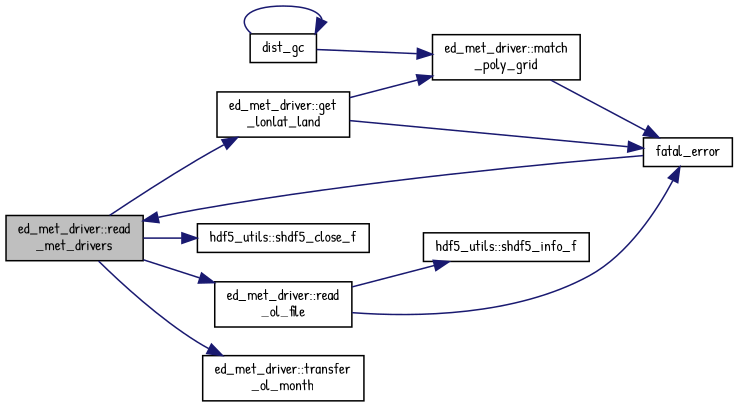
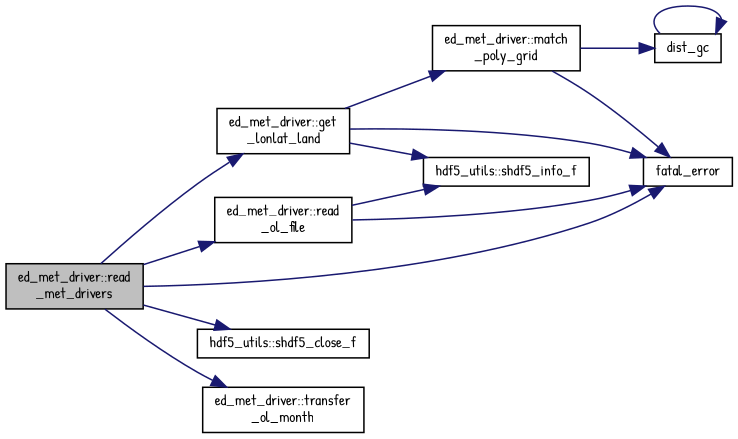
  digraph {
    fontname="Patrick Hand"
    rankdir=LR
    node [color=black fillcolor=white fontname="Patrick Hand" fontsize=10 shape=record style=filled]
    edge [color=midnightblue fontname="Patrick Hand" fontsize=10 labelfontname=Helvetica labelfontsize=10 style=solid]
    n1 [fillcolor=grey75 fontcolor=black height=0.2 label="ed_met_driver::read\l_met_drivers" width=0.4]
    n2 [height=0.2 label=fatal_error width=0.4]
    n3 [height=0.2 label="ed_met_driver::get\l_lonlat_land" width=0.4]
    n4 [height=0.2 label="ed_met_driver::read\l_ol_file" width=0.4]
    n5 [height=0.2 label="hdf5_utils::shdf5_close_f" width=0.4]
    n6 [height=0.2 label="ed_met_driver::transfer\l_ol_month" width=0.4]
    n7 [height=0.2 label="ed_met_driver::match\l_poly_grid" width=0.4]
    n8 [height=0.2 label="hdf5_utils::shdf5_info_f" width=0.4]
    n9 [height=0.2 label=dist_gc width=0.4]
-   n2 -> n1
+   n1 -> n2
    n1 -> n3
    n1 -> n4
    n1 -> n5
    n1 -> n6
    n3 -> n2
    n3 -> n7
+   n3 -> n8
    n4 -> n2
    n4 -> n8
    n7 -> n2
-   n9 -> n7
+   n7 -> n9
    n9 -> n9
  }
